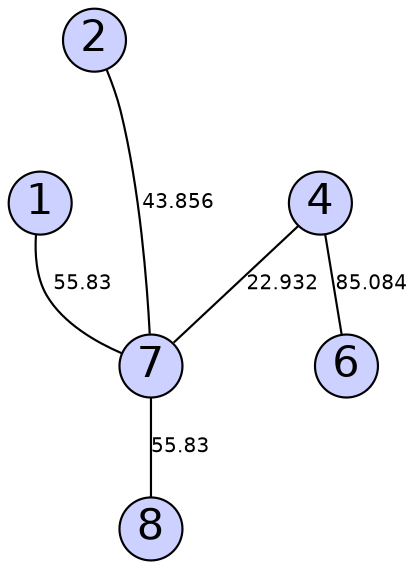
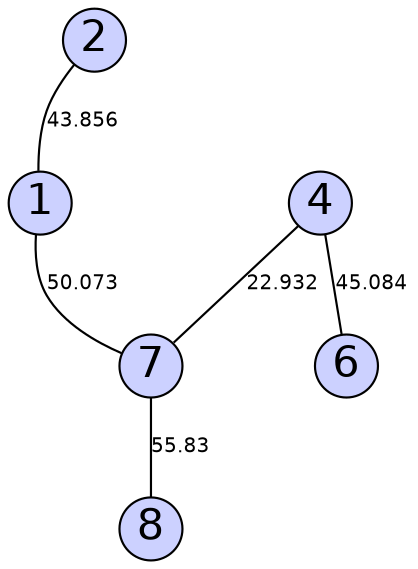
  graph {
    node [fillcolor="0.650 0.200 1.000" fixedsize=true fontname=Helvetica fontsize=20 shape=circle style=filled]
    edge [fontname=Helvetica fontsize=9]
    1 [width=0.4]
    7 [width=0.4]
    8 [width=0.4]
    2 [width=0.4]
    4 [width=0.4]
    6 [width=0.4]
-   1 -- 7 [label=55.83]
+   1 -- 7 [label=50.073]
    7 -- 8 [label=55.83]
-   2 -- 7 [label=43.856]
+   2 -- 1 [label=43.856]
    4 -- 7 [label=22.932]
-   4 -- 6 [label=85.084]
+   4 -- 6 [label=45.084]
  }
